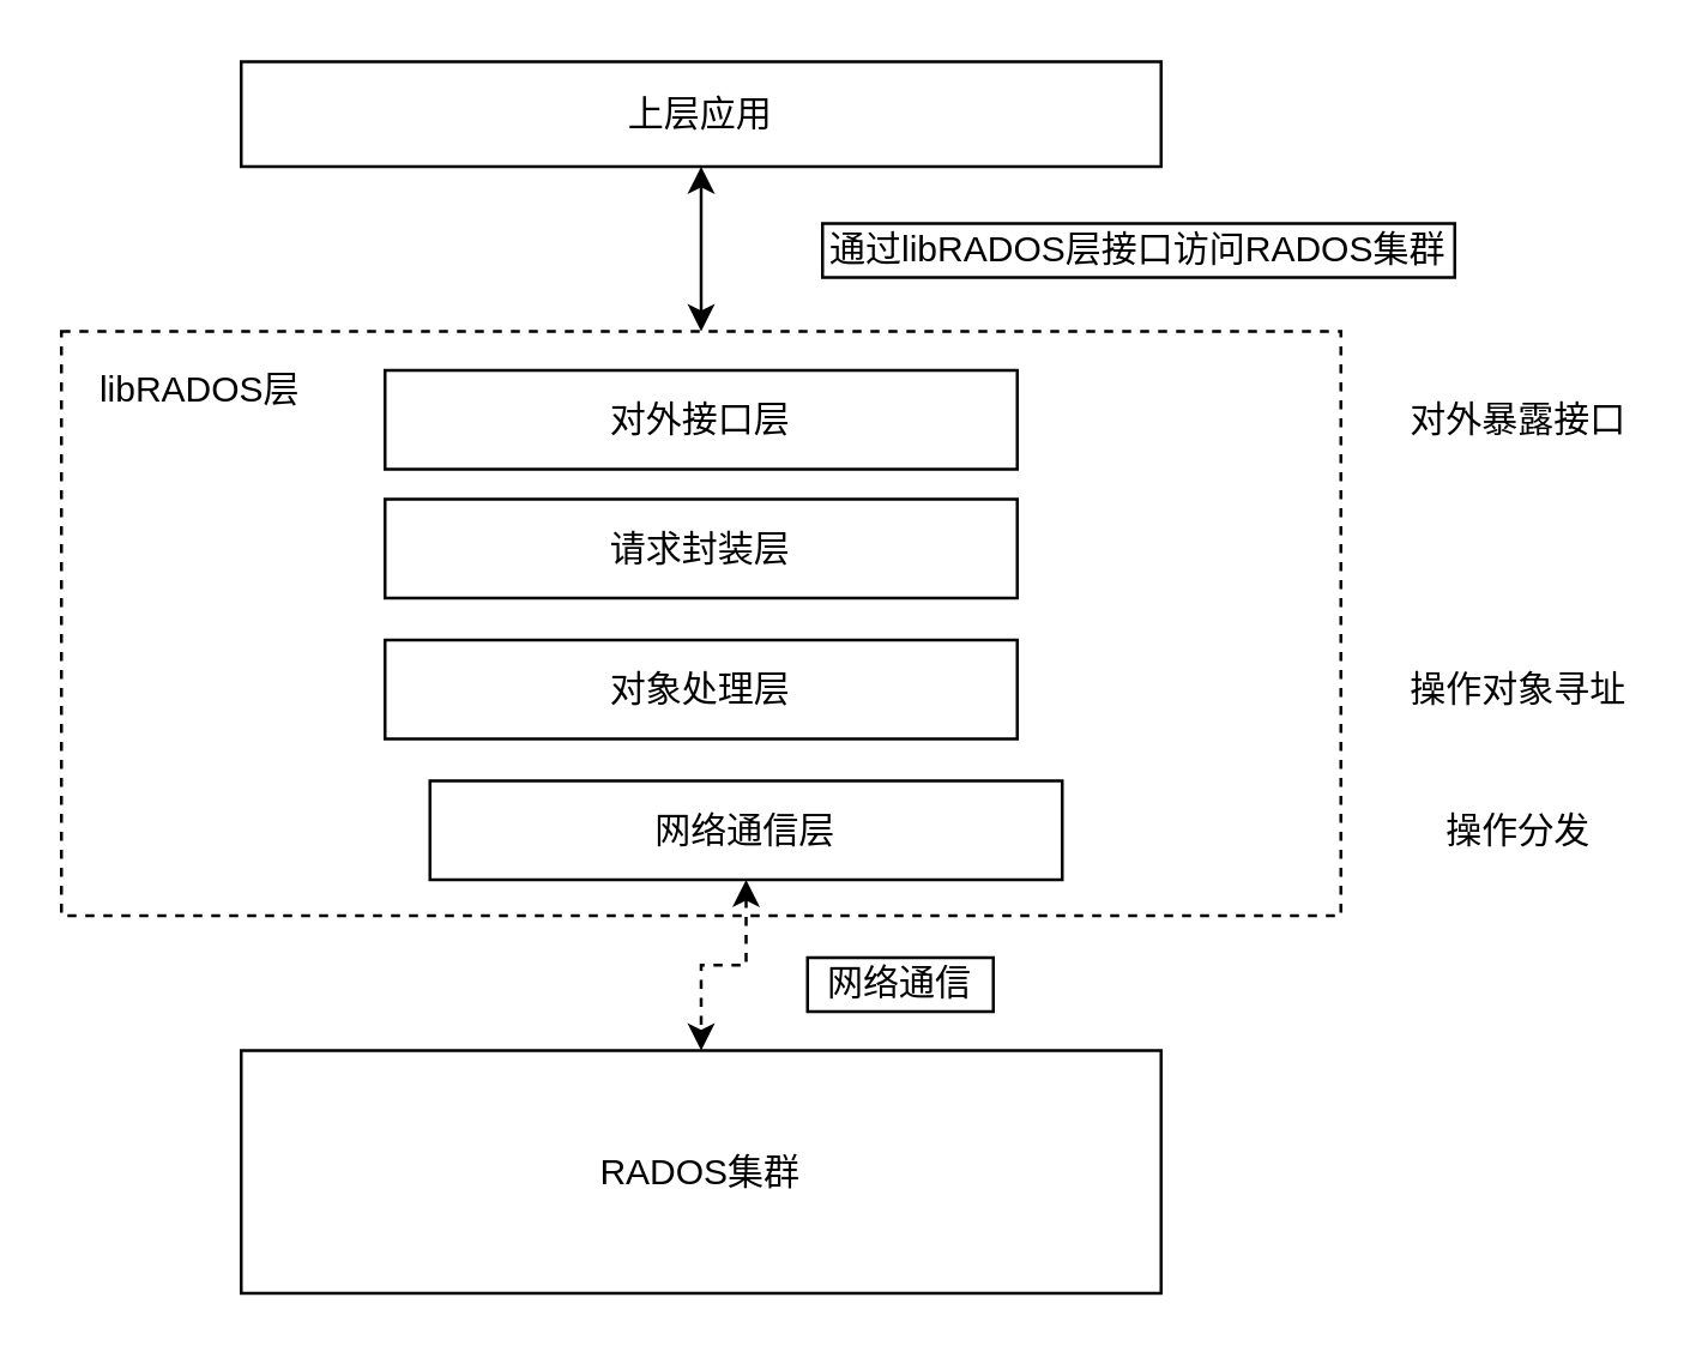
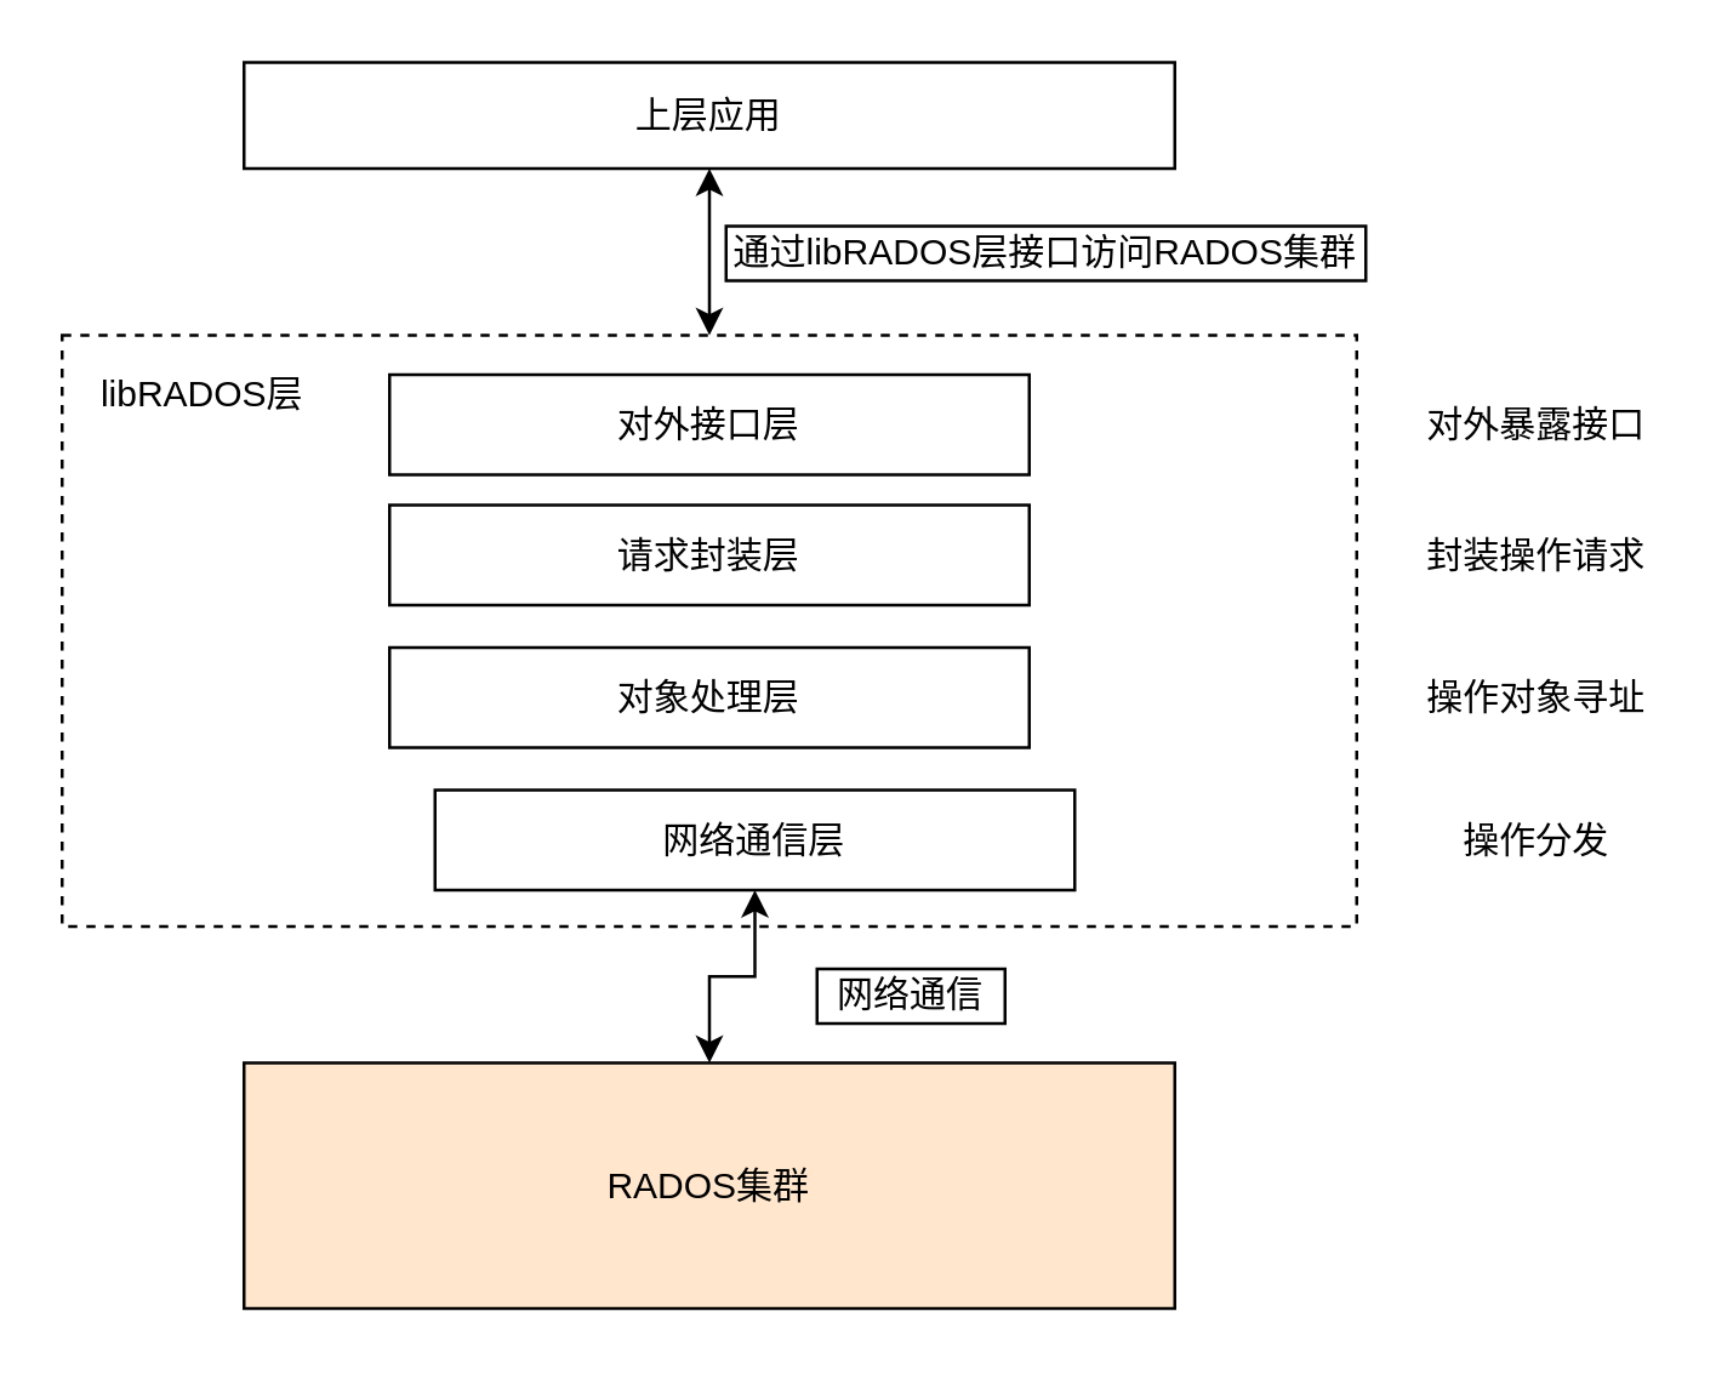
  <mxCell id="0" />
  <mxCell id="1" parent="0" />
  <mxCell id="2" value="" style="rounded=0;whiteSpace=wrap;html=1;dashed=1;" parent="1" vertex="1"><mxGeometry x="20" y="110" width="427" height="195" as="geometry" /></mxCell>
  <mxCell id="3" style="edgeStyle=orthogonalEdgeStyle;rounded=0;orthogonalLoop=1;jettySize=auto;html=1;exitX=0.5;exitY=1;exitDx=0;exitDy=0;entryX=0.5;entryY=0;entryDx=0;entryDy=0;startArrow=classic;startFill=1;" parent="1" source="4" target="2" edge="1"><mxGeometry relative="1" as="geometry" /></mxCell>
  <mxCell id="4" value="上层应用" style="rounded=0;whiteSpace=wrap;html=1;" parent="1" vertex="1"><mxGeometry x="80" y="20" width="307" height="35" as="geometry" /></mxCell>
- <mxCell id="5" value="RADOS集群" style="rounded=0;whiteSpace=wrap;html=1;" parent="1" vertex="1"><mxGeometry x="80" y="350" width="307" height="81" as="geometry" /></mxCell>
+ <mxCell id="5" value="RADOS集群" style="rounded=0;whiteSpace=wrap;html=1;fillColor=#ffe6cc;" parent="1" vertex="1"><mxGeometry x="80" y="350" width="307" height="81" as="geometry" /></mxCell>
  <mxCell id="6" value="对外接口层" style="rounded=0;whiteSpace=wrap;html=1;" parent="1" vertex="1"><mxGeometry x="128" y="123" width="211" height="33" as="geometry" /></mxCell>
  <mxCell id="7" value="请求封装层" style="rounded=0;whiteSpace=wrap;html=1;" parent="1" vertex="1"><mxGeometry x="128" y="166" width="211" height="33" as="geometry" /></mxCell>
  <mxCell id="8" value="对象处理层" style="rounded=0;whiteSpace=wrap;html=1;" parent="1" vertex="1"><mxGeometry x="128" y="213" width="211" height="33" as="geometry" /></mxCell>
- <mxCell id="9" style="edgeStyle=orthogonalEdgeStyle;rounded=0;orthogonalLoop=1;jettySize=auto;html=1;exitX=0.5;exitY=1;exitDx=0;exitDy=0;entryX=0.5;entryY=0;entryDx=0;entryDy=0;startArrow=classic;startFill=1;dashed=1;" parent="1" source="10" target="5" edge="1"><mxGeometry relative="1" as="geometry" /></mxCell>
+ <mxCell id="9" style="edgeStyle=orthogonalEdgeStyle;rounded=0;orthogonalLoop=1;jettySize=auto;html=1;exitX=0.5;exitY=1;exitDx=0;exitDy=0;entryX=0.5;entryY=0;entryDx=0;entryDy=0;startArrow=classic;startFill=1;" parent="1" source="10" target="5" edge="1"><mxGeometry relative="1" as="geometry" /></mxCell>
  <mxCell id="10" value="网络通信层" style="rounded=0;whiteSpace=wrap;html=1;" parent="1" vertex="1"><mxGeometry x="143" y="260" width="211" height="33" as="geometry" /></mxCell>
- <mxCell id="11" value="通过libRADOS层接口访问RADOS集群" style="rounded=0;whiteSpace=wrap;html=1;" parent="1" vertex="1"><mxGeometry x="274" y="74" width="211" height="18" as="geometry" /></mxCell>
+ <mxCell id="11" value="通过libRADOS层接口访问RADOS集群" style="rounded=0;whiteSpace=wrap;html=1;" parent="1" vertex="1"><mxGeometry x="239" y="74" width="211" height="18" as="geometry" /></mxCell>
  <mxCell id="12" value="libRADOS层" style="text;html=1;strokeColor=none;fillColor=none;align=center;verticalAlign=middle;whiteSpace=wrap;rounded=0;dashed=1;" parent="1" vertex="1"><mxGeometry x="29" y="120" width="75" height="20" as="geometry" /></mxCell>
  <mxCell id="13" value="网络通信" style="rounded=0;whiteSpace=wrap;html=1;" parent="1" vertex="1"><mxGeometry x="269" y="319" width="62" height="18" as="geometry" /></mxCell>
  <mxCell id="14" value="对外暴露接口" style="text;html=1;strokeColor=none;fillColor=none;align=center;verticalAlign=middle;whiteSpace=wrap;rounded=0;" parent="1" vertex="1"><mxGeometry x="469" y="129.5" width="75" height="20" as="geometry" /></mxCell>
+ <mxCell id="15" value="封装操作请求" style="text;html=1;strokeColor=none;fillColor=none;align=center;verticalAlign=middle;whiteSpace=wrap;rounded=0;" parent="1" vertex="1"><mxGeometry x="469" y="172.5" width="75" height="20" as="geometry" /></mxCell>
  <mxCell id="16" value="操作对象寻址" style="text;html=1;strokeColor=none;fillColor=none;align=center;verticalAlign=middle;whiteSpace=wrap;rounded=0;" parent="1" vertex="1"><mxGeometry x="469" y="219.5" width="75" height="20" as="geometry" /></mxCell>
  <mxCell id="17" value="操作分发" style="text;html=1;strokeColor=none;fillColor=none;align=center;verticalAlign=middle;whiteSpace=wrap;rounded=0;" parent="1" vertex="1"><mxGeometry x="469" y="266.5" width="75" height="20" as="geometry" /></mxCell>
